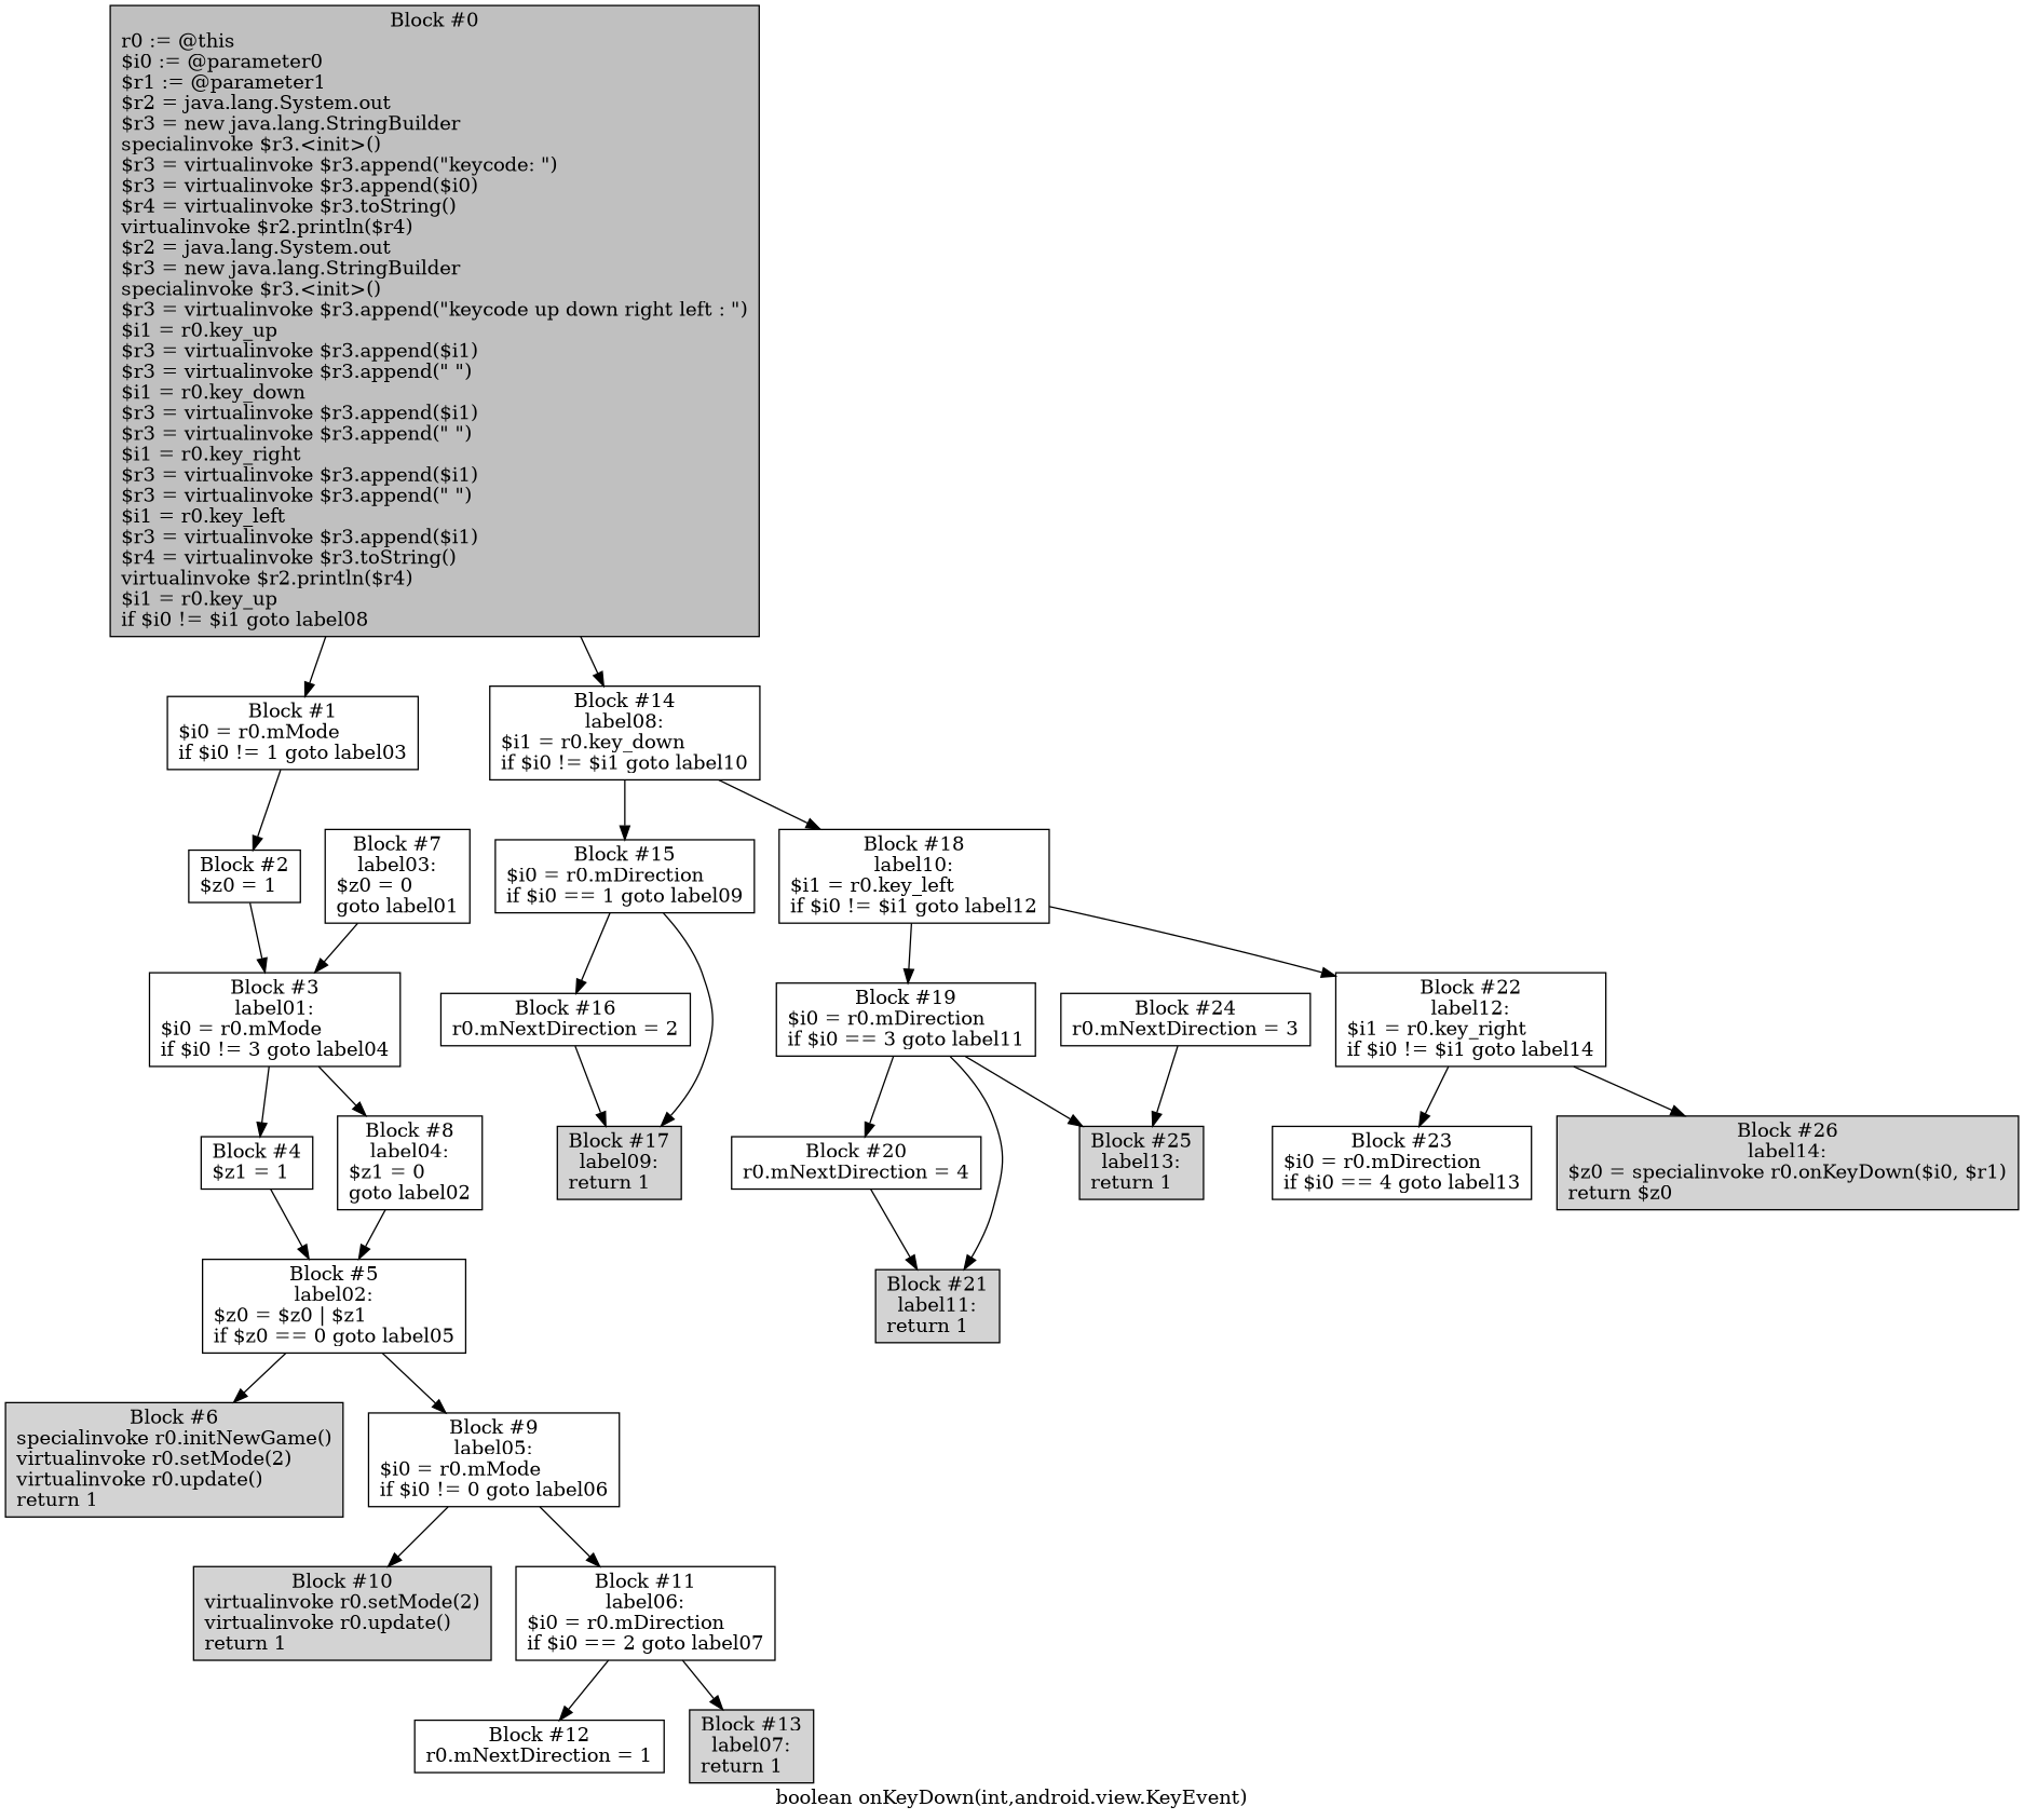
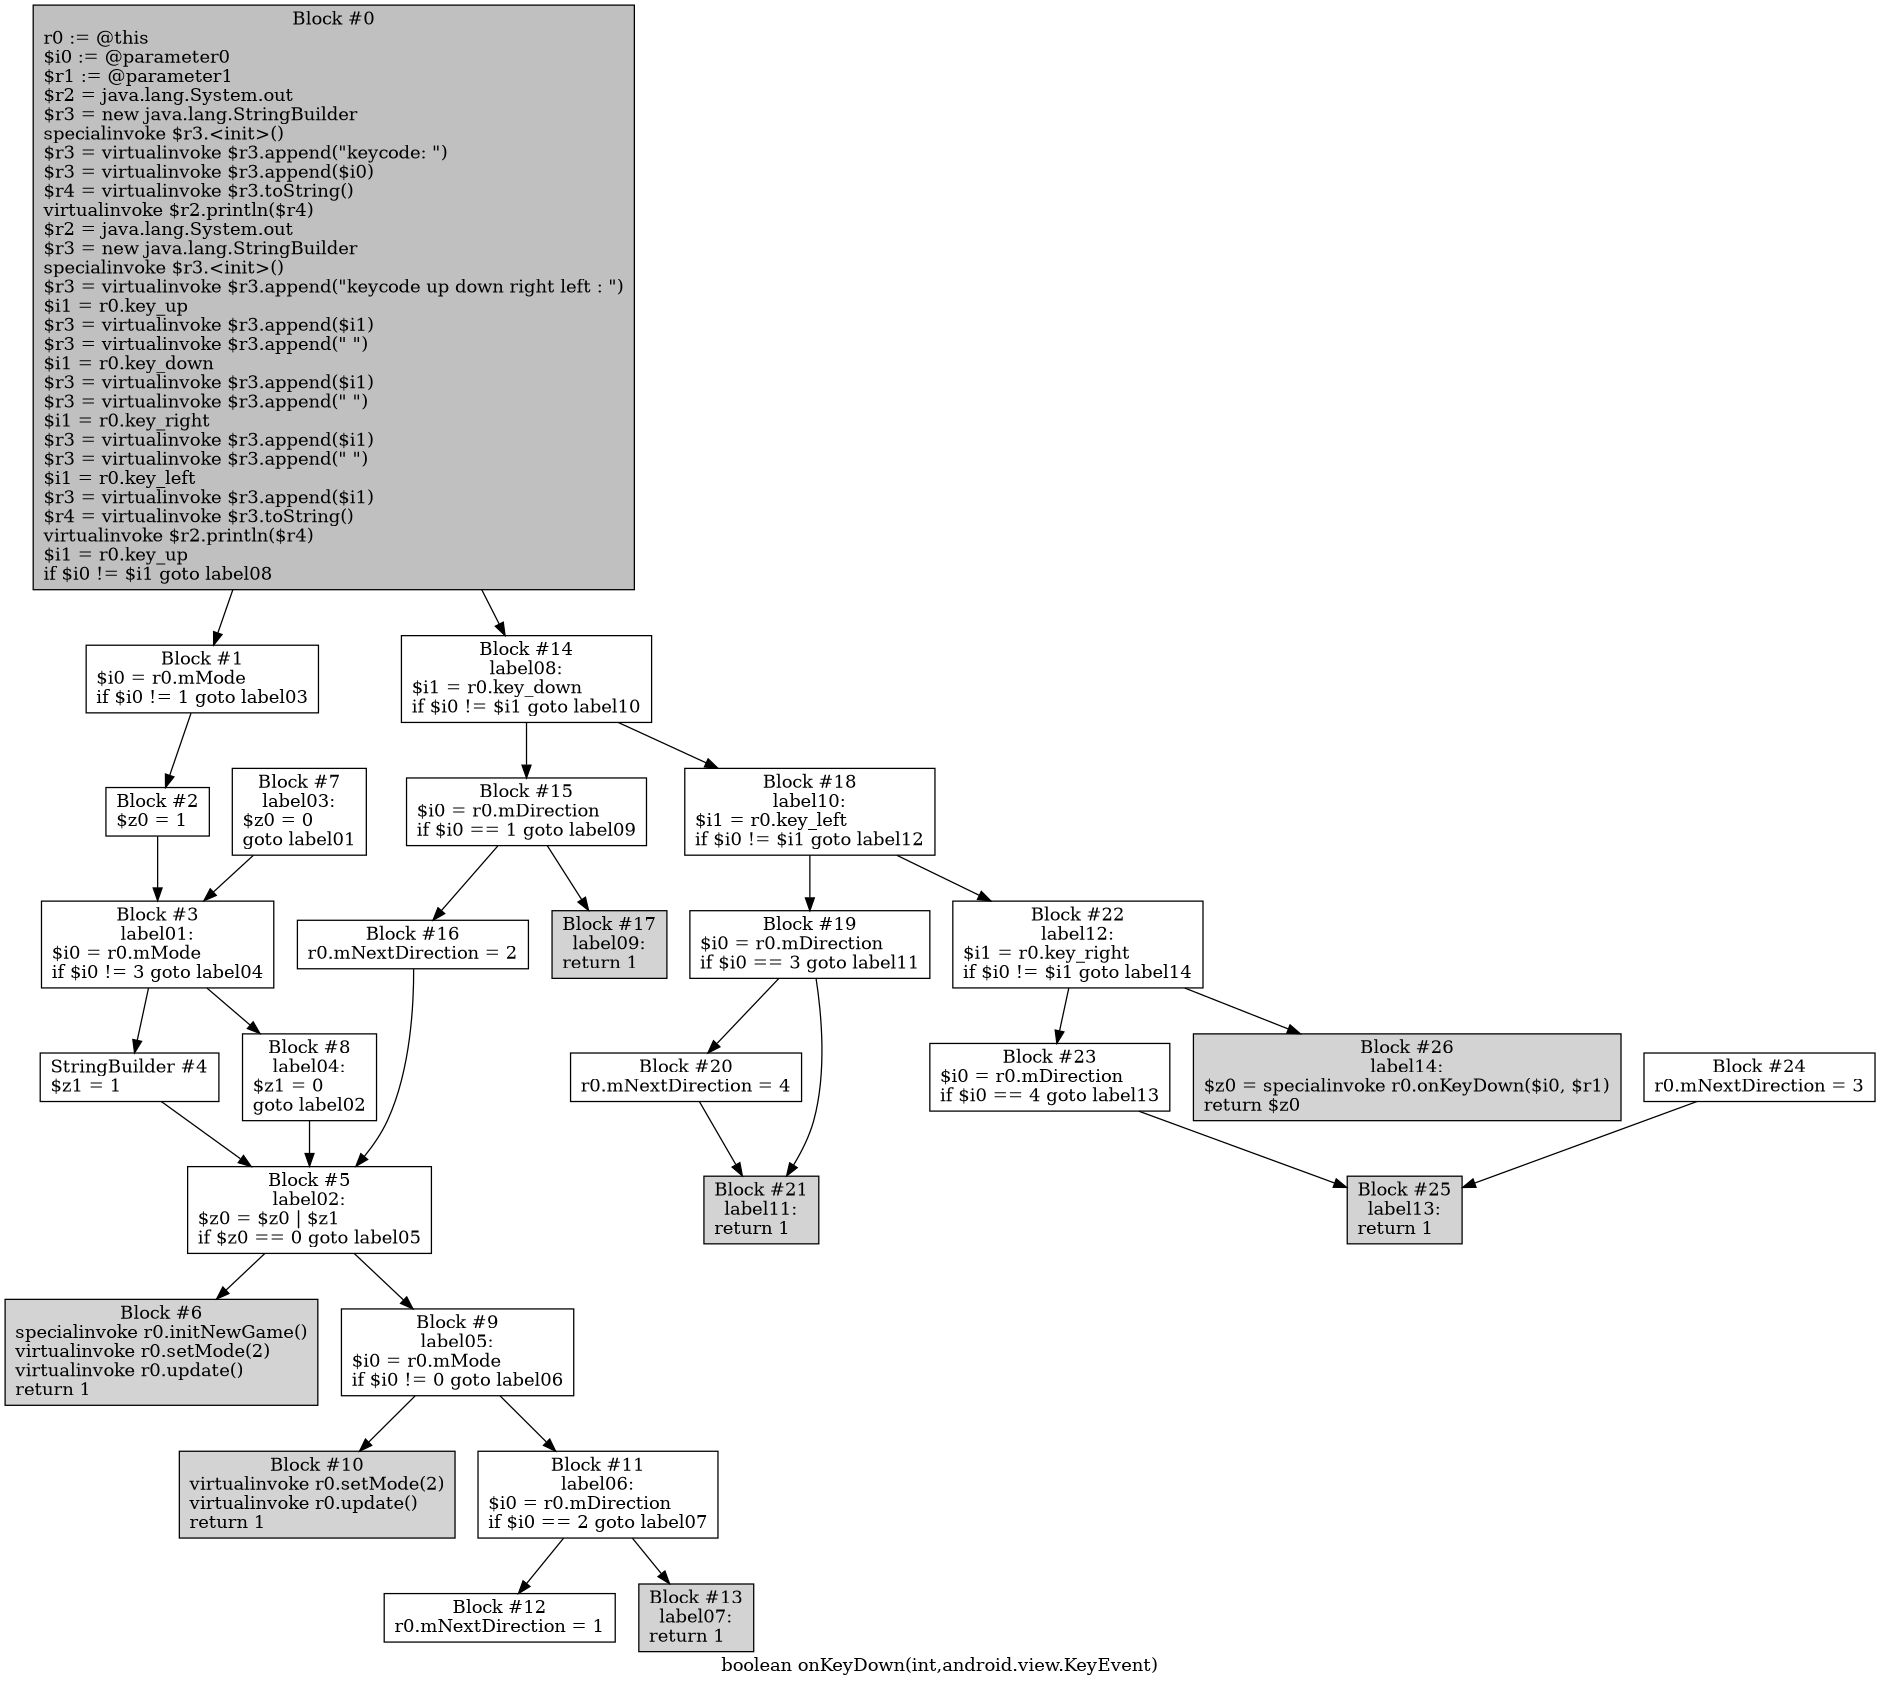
  digraph {
    fontname="DejaVu Serif"
    label="boolean onKeyDown(int,android.view.KeyEvent)"
    node [fontname="DejaVu Serif" shape=box]
    edge [fontname="DejaVu Serif"]
    n1 [fillcolor=gray label="Block #0\nr0 := @this\l$i0 := @parameter0\l$r1 := @parameter1\l$r2 = java.lang.System.out\l$r3 = new java.lang.StringBuilder\lspecialinvoke $r3.<init>()\l$r3 = virtualinvoke $r3.append(\"keycode: \")\l$r3 = virtualinvoke $r3.append($i0)\l$r4 = virtualinvoke $r3.toString()\lvirtualinvoke $r2.println($r4)\l$r2 = java.lang.System.out\l$r3 = new java.lang.StringBuilder\lspecialinvoke $r3.<init>()\l$r3 = virtualinvoke $r3.append(\"keycode up down right left : \")\l$i1 = r0.key_up\l$r3 = virtualinvoke $r3.append($i1)\l$r3 = virtualinvoke $r3.append(\" \")\l$i1 = r0.key_down\l$r3 = virtualinvoke $r3.append($i1)\l$r3 = virtualinvoke $r3.append(\" \")\l$i1 = r0.key_right\l$r3 = virtualinvoke $r3.append($i1)\l$r3 = virtualinvoke $r3.append(\" \")\l$i1 = r0.key_left\l$r3 = virtualinvoke $r3.append($i1)\l$r4 = virtualinvoke $r3.toString()\lvirtualinvoke $r2.println($r4)\l$i1 = r0.key_up\lif $i0 != $i1 goto label08\l" style=filled]
    n2 [label="Block #1\n$i0 = r0.mMode\lif $i0 != 1 goto label03\l"]
    n3 [label="Block #14\nlabel08:\n$i1 = r0.key_down\lif $i0 != $i1 goto label10\l"]
    n4 [label="Block #2\n$z0 = 1\l"]
    n5 [label="Block #15\n$i0 = r0.mDirection\lif $i0 == 1 goto label09\l"]
    n6 [label="Block #18\nlabel10:\n$i1 = r0.key_left\lif $i0 != $i1 goto label12\l"]
    n7 [label="Block #3\nlabel01:\n$i0 = r0.mMode\lif $i0 != 3 goto label04\l"]
    n8 [label="Block #7\nlabel03:\n$z0 = 0\lgoto label01\l"]
    n9 [label="Block #16\nr0.mNextDirection = 2\l"]
    n10 [fillcolor=lightgray label="Block #17\nlabel09:\nreturn 1\l" style=filled]
    n11 [label="Block #19\n$i0 = r0.mDirection\lif $i0 == 3 goto label11\l"]
    n12 [label="Block #22\nlabel12:\n$i1 = r0.key_right\lif $i0 != $i1 goto label14\l"]
-   n13 [label="Block #4\n$z1 = 1\l"]
+   n13 [label="StringBuilder #4\n$z1 = 1\l"]
    n14 [label="Block #8\nlabel04:\n$z1 = 0\lgoto label02\l"]
    n15 [label="Block #5\nlabel02:\n$z0 = $z0 | $z1\lif $z0 == 0 goto label05\l"]
    n16 [fillcolor=lightgray label="Block #6\nspecialinvoke r0.initNewGame()\lvirtualinvoke r0.setMode(2)\lvirtualinvoke r0.update()\lreturn 1\l" style=filled]
    n17 [label="Block #9\nlabel05:\n$i0 = r0.mMode\lif $i0 != 0 goto label06\l"]
    n18 [fillcolor=lightgray label="Block #10\nvirtualinvoke r0.setMode(2)\lvirtualinvoke r0.update()\lreturn 1\l" style=filled]
    n19 [label="Block #11\nlabel06:\n$i0 = r0.mDirection\lif $i0 == 2 goto label07\l"]
    n20 [label="Block #12\nr0.mNextDirection = 1\l"]
    n21 [fillcolor=lightgray label="Block #13\nlabel07:\nreturn 1\l" style=filled]
    n22 [label="Block #20\nr0.mNextDirection = 4\l"]
    n23 [fillcolor=lightgray label="Block #21\nlabel11:\nreturn 1\l" style=filled]
    n24 [label="Block #23\n$i0 = r0.mDirection\lif $i0 == 4 goto label13\l"]
    n25 [fillcolor=lightgray label="Block #26\nlabel14:\n$z0 = specialinvoke r0.onKeyDown($i0, $r1)\lreturn $z0\l" style=filled]
    n26 [fillcolor=lightgray label="Block #25\nlabel13:\nreturn 1\l" style=filled]
    n27 [label="Block #24\nr0.mNextDirection = 3\l"]
    n1 -> n2
    n1 -> n3
    n2 -> n4
    n3 -> n5
    n3 -> n6
    n4 -> n7
    n5 -> n9
    n5 -> n10
    n6 -> n11
    n6 -> n12
    n7 -> n13
    n7 -> n14
    n8 -> n7
-   n9 -> n10
+   n9 -> n15
    n11 -> n22
    n11 -> n23
    n12 -> n24
    n12 -> n25
    n13 -> n15
    n14 -> n15
    n15 -> n16
    n15 -> n17
    n17 -> n18
    n17 -> n19
    n19 -> n20
    n19 -> n21
    n22 -> n23
-   n11 -> n26
+   n24 -> n26
    n27 -> n26
  }
